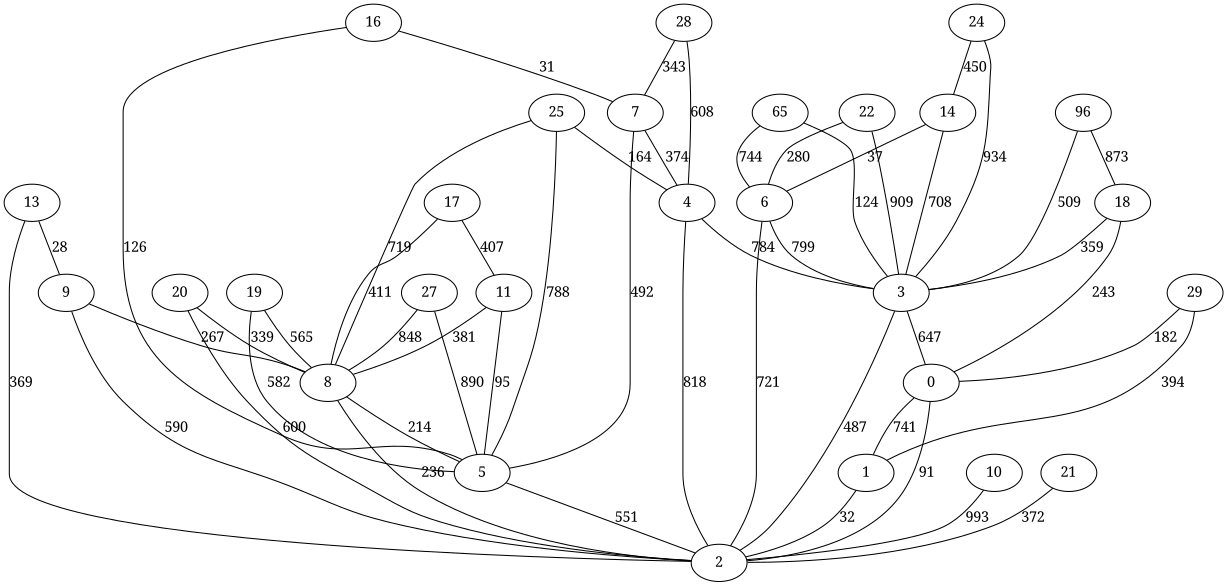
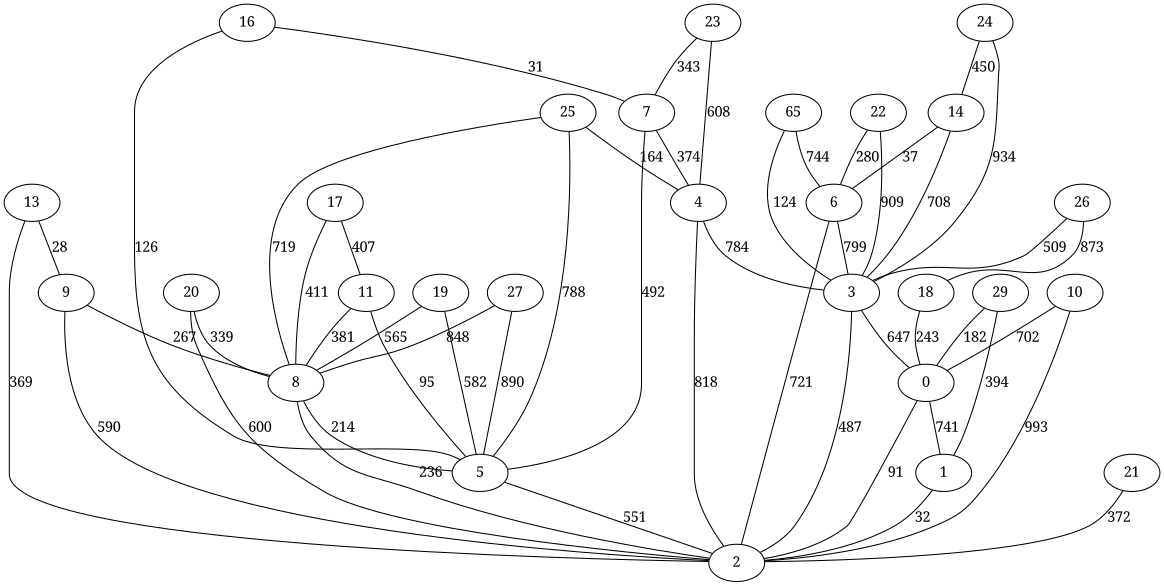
  strict graph {
    fontname="Noto Serif"
    node [fontname="Noto Serif"]
    edge [fontname="Noto Serif"]
    0
    1
    2
    3
    4
    5
    6
    7
    8
    9
    10
    11
    13
    14
    n15 [label=65]
    16
    17
    18
    19
    20
    21
    22
-   23 [label=28]
+   23
    24
    25
-   26 [label=96]
+   26
    27
    29
    0 -- 1 [label=741]
    0 -- 2 [label=91]
    1 -- 2 [label=32]
    3 -- 0 [label=647]
    3 -- 2 [label=487]
    4 -- 2 [label=818]
    4 -- 3 [label=784]
    5 -- 2 [label=551]
    6 -- 2 [label=721]
    6 -- 3 [label=799]
    7 -- 4 [label=374]
    7 -- 5 [label=492]
    8 -- 2 [label=236]
    8 -- 5 [label=214]
    9 -- 2 [label=590]
    9 -- 8 [label=267]
+   10 -- 0 [label=702]
    10 -- 2 [label=993]
    11 -- 5 [label=95]
    11 -- 8 [label=381]
    13 -- 2 [label=369]
    13 -- 9 [label=28]
    14 -- 3 [label=708]
    14 -- 6 [label=37]
    n15 -- 3 [label=124]
    n15 -- 6 [label=744]
    16 -- 5 [label=126]
    16 -- 7 [label=31]
    17 -- 8 [label=411]
    17 -- 11 [label=407]
    18 -- 0 [label=243]
-   18 -- 3 [label=359]
    19 -- 5 [label=582]
    19 -- 8 [label=565]
    20 -- 2 [label=600]
    20 -- 8 [label=339]
    21 -- 2 [label=372]
    22 -- 3 [label=909]
    22 -- 6 [label=280]
    23 -- 4 [label=608]
    23 -- 7 [label=343]
    24 -- 3 [label=934]
    24 -- 14 [label=450]
    25 -- 4 [label=164]
    25 -- 5 [label=788]
    25 -- 8 [label=719]
    26 -- 3 [label=509]
    26 -- 18 [label=873]
    27 -- 5 [label=890]
    27 -- 8 [label=848]
    29 -- 0 [label=182]
    29 -- 1 [label=394]
  }
